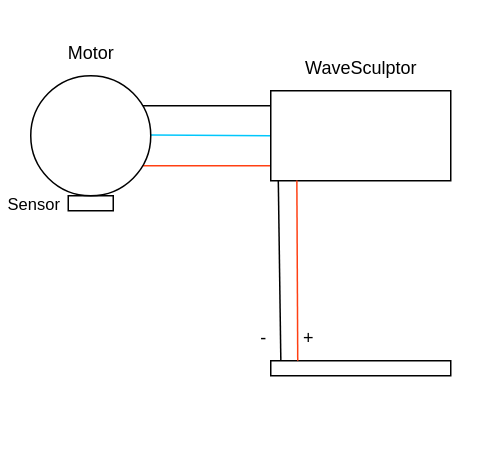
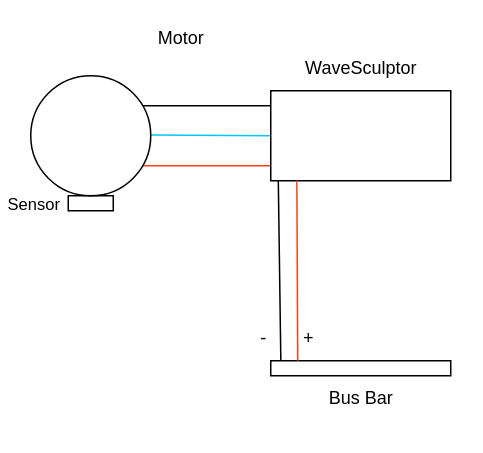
  <mxCell id="0" />
  <mxCell id="1" parent="0" />
  <mxCell id="2" value="" style="rounded=0;whiteSpace=wrap;html=1;" vertex="1" parent="1"><mxGeometry x="45" y="130" width="30" height="10" as="geometry" /></mxCell>
  <mxCell id="3" value="" style="endArrow=none;html=1;rounded=0;fillColor=#f8cecc;strokeColor=#ff4013;" edge="1" parent="1"><mxGeometry width="50" height="50" relative="1" as="geometry"><mxPoint x="90" y="110" as="sourcePoint" /><mxPoint x="180" y="110" as="targetPoint" /></mxGeometry></mxCell>
  <mxCell id="4" value="Sensor" style="edgeLabel;html=1;align=center;verticalAlign=middle;resizable=0;points=[];" vertex="1" connectable="0" parent="3"><mxGeometry x="0.389" relative="1" as="geometry"><mxPoint x="-132" y="25" as="offset" /></mxGeometry></mxCell>
  <mxCell id="5" value="" style="endArrow=none;html=1;rounded=0;strokeColor=#00c7fc;" edge="1" parent="1"><mxGeometry width="50" height="50" relative="1" as="geometry"><mxPoint x="100" y="89.58" as="sourcePoint" /><mxPoint x="180" y="90" as="targetPoint" /></mxGeometry></mxCell>
  <mxCell id="6" value="" style="endArrow=none;html=1;rounded=0;strokeColor=#000000;" edge="1" parent="1"><mxGeometry width="50" height="50" relative="1" as="geometry"><mxPoint x="75" y="70" as="sourcePoint" /><mxPoint x="180" y="70" as="targetPoint" /></mxGeometry></mxCell>
  <mxCell id="7" value="" style="ellipse;whiteSpace=wrap;html=1;aspect=fixed;" vertex="1" parent="1"><mxGeometry x="20" y="50" width="80" height="80" as="geometry" /></mxCell>
- <mxCell id="8" value="Motor" style="text;html=1;align=center;verticalAlign=middle;resizable=0;points=[];autosize=1;strokeColor=none;fillColor=none;" vertex="1" parent="1"><mxGeometry x="35" y="20" width="50" height="30" as="geometry" /></mxCell>
+ <mxCell id="8" value="Motor" style="text;html=1;align=center;verticalAlign=middle;resizable=0;points=[];autosize=1;strokeColor=none;fillColor=none;" vertex="1" parent="1"><mxGeometry x="95" y="10" width="50" height="30" as="geometry" /></mxCell>
  <mxCell id="9" value="" style="rounded=0;whiteSpace=wrap;html=1;" vertex="1" parent="1"><mxGeometry x="180" y="60" width="120" height="60" as="geometry" /></mxCell>
  <mxCell id="10" value="WaveSculptor" style="text;html=1;align=center;verticalAlign=middle;resizable=0;points=[];autosize=1;strokeColor=none;fillColor=none;" vertex="1" parent="1"><mxGeometry x="190" y="30" width="100" height="30" as="geometry" /></mxCell>
+ <mxCell id="11" value="Bus Bar" style="text;html=1;align=center;verticalAlign=middle;resizable=0;points=[];autosize=1;strokeColor=none;fillColor=none;" vertex="1" parent="1"><mxGeometry x="205" y="250" width="70" height="30" as="geometry" /></mxCell>
  <mxCell id="12" value="" style="rounded=0;whiteSpace=wrap;html=1;" vertex="1" parent="1"><mxGeometry x="180" y="240" width="120" height="10" as="geometry" /></mxCell>
  <mxCell id="13" value="" style="endArrow=none;html=1;rounded=0;strokeColor=#ff4013;entryX=0.145;entryY=0.998;entryDx=0;entryDy=0;entryPerimeter=0;exitX=0.15;exitY=0.008;exitDx=0;exitDy=0;exitPerimeter=0;" edge="1" parent="1" source="12" target="9"><mxGeometry width="50" height="50" relative="1" as="geometry"><mxPoint x="197" y="230" as="sourcePoint" /><mxPoint x="370" y="160" as="targetPoint" /></mxGeometry></mxCell>
  <mxCell id="14" value="" style="endArrow=none;html=1;rounded=0;strokeColor=#000000;exitX=0.056;exitY=-0.041;exitDx=0;exitDy=0;exitPerimeter=0;entryX=0.042;entryY=1.004;entryDx=0;entryDy=0;entryPerimeter=0;" edge="1" parent="1" source="12" target="9"><mxGeometry width="50" height="50" relative="1" as="geometry"><mxPoint x="190" y="230" as="sourcePoint" /><mxPoint x="185" y="121" as="targetPoint" /></mxGeometry></mxCell>
  <mxCell id="15" value="+" style="text;html=1;align=center;verticalAlign=middle;resizable=0;points=[];autosize=1;strokeColor=none;fillColor=none;" vertex="1" parent="1"><mxGeometry x="190" y="210" width="30" height="30" as="geometry" /></mxCell>
  <mxCell id="16" value="-" style="text;html=1;align=center;verticalAlign=middle;resizable=0;points=[];autosize=1;strokeColor=none;fillColor=none;" vertex="1" parent="1"><mxGeometry x="160" y="210" width="30" height="30" as="geometry" /></mxCell>
